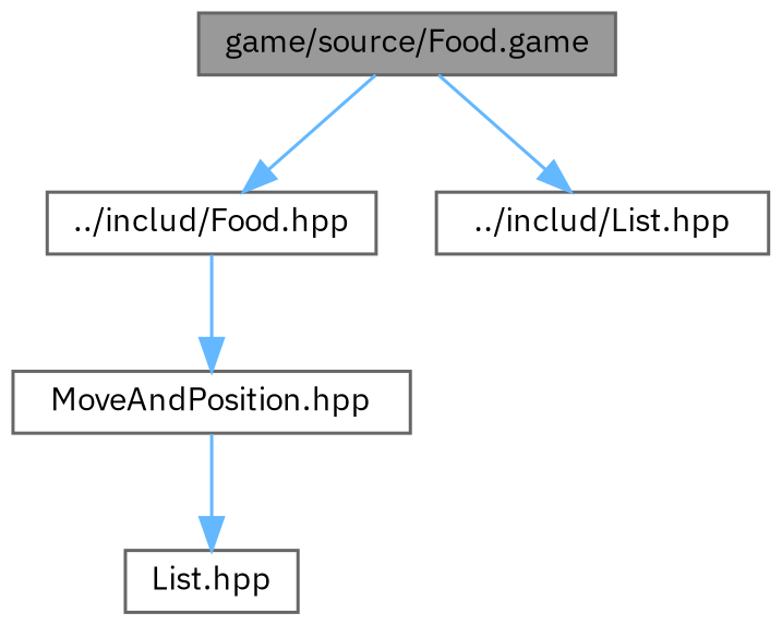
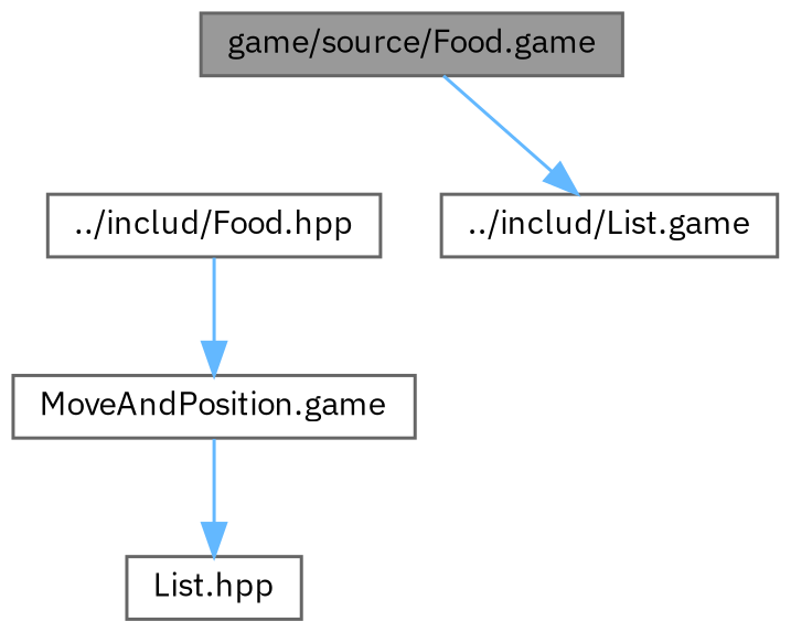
  digraph {
    fontname="IBM Plex Sans"
    node [color=grey40 fillcolor=white fontname="IBM Plex Sans" fontsize=10 shape=box style=filled]
    edge [color=steelblue1 fontname="IBM Plex Sans" fontsize=10 labelfontname=Helvetica labelfontsize=10 style=solid]
    n1 [color=gray40 fillcolor=grey60 fontcolor=black height=0.2 label="game/source/Food.game" width=0.4]
    n2 [height=0.2 label="../includ/Food.hpp" width=0.4]
-   n3 [height=0.2 label="../includ/List.hpp" width=0.4]
-   n4 [height=0.2 label="MoveAndPosition.hpp" width=0.4]
+   n3 [height=0.2 label="../includ/List.game" width=0.4]
+   n4 [height=0.2 label="MoveAndPosition.game" width=0.4]
    n5 [height=0.2 label="List.hpp" width=0.4]
-   n1 -> n2
    n1 -> n3
    n2 -> n4
    n4 -> n5
  }
